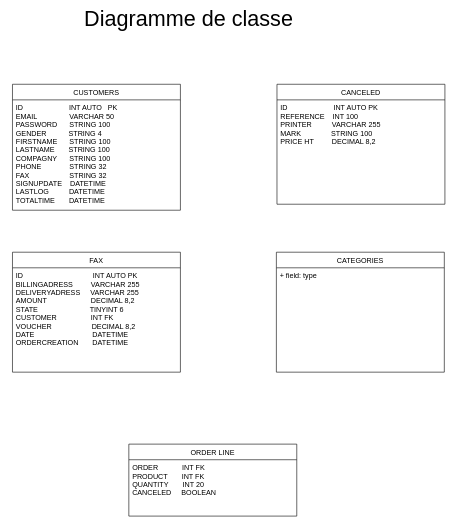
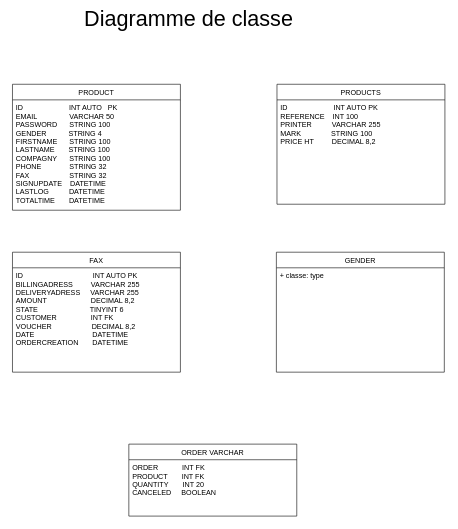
  <mxCell id="0" />
  <mxCell id="1" parent="0" />
  <mxCell id="2" value="&lt;font style=&quot;font-size: 36px&quot;&gt;Diagramme de classe&lt;/font&gt;" style="text;html=1;strokeColor=none;fillColor=none;align=center;verticalAlign=middle;whiteSpace=wrap;rounded=0;" vertex="1" parent="1"><mxGeometry x="119" y="20" width="390" height="20" as="geometry" /></mxCell>
- <mxCell id="3" value="CANCELED" style="swimlane;fontStyle=0;childLayout=stackLayout;horizontal=1;startSize=26;fillColor=none;horizontalStack=0;resizeParent=1;resizeParentMax=0;resizeLast=0;collapsible=1;marginBottom=0;" vertex="1" parent="1"><mxGeometry x="461" y="140" width="280" height="200" as="geometry" /></mxCell>
+ <mxCell id="3" value="PRODUCTS" style="swimlane;fontStyle=0;childLayout=stackLayout;horizontal=1;startSize=26;fillColor=none;horizontalStack=0;resizeParent=1;resizeParentMax=0;resizeLast=0;collapsible=1;marginBottom=0;" vertex="1" parent="1"><mxGeometry x="461" y="140" width="280" height="200" as="geometry" /></mxCell>
  <mxCell id="4" value="ID                       INT AUTO PK &#10;REFERENCE    INT 100&#10;PRINTER          VARCHAR 255&#10;MARK               STRING 100&#10;PRICE HT         DECIMAL 8,2" style="text;strokeColor=none;fillColor=none;align=left;verticalAlign=top;spacingLeft=4;spacingRight=4;overflow=hidden;rotatable=0;points=[[0,0.5],[1,0.5]];portConstraint=eastwest;" vertex="1" parent="3"><mxGeometry y="26" width="280" height="174" as="geometry" /></mxCell>
- <mxCell id="5" value="CUSTOMERS" style="swimlane;fontStyle=0;childLayout=stackLayout;horizontal=1;startSize=26;fillColor=none;horizontalStack=0;resizeParent=1;resizeParentMax=0;resizeLast=0;collapsible=1;marginBottom=0;" vertex="1" parent="1"><mxGeometry x="20" y="140" width="280" height="210" as="geometry" /></mxCell>
+ <mxCell id="5" value="PRODUCT" style="swimlane;fontStyle=0;childLayout=stackLayout;horizontal=1;startSize=26;fillColor=none;horizontalStack=0;resizeParent=1;resizeParentMax=0;resizeLast=0;collapsible=1;marginBottom=0;" vertex="1" parent="1"><mxGeometry x="20" y="140" width="280" height="210" as="geometry" /></mxCell>
  <mxCell id="6" value="ID                       INT AUTO   PK &#10;EMAIL                VARCHAR 50&#10;PASSWORD      STRING 100&#10;GENDER           STRING 4  &#10;FIRSTNAME      STRING 100&#10;LASTNAME       STRING 100&#10;COMPAGNY      STRING 100&#10;PHONE              STRING 32&#10;FAX                    STRING 32 &#10;SIGNUPDATE    DATETIME &#10;LASTLOG          DATETIME&#10;TOTALTIME       DATETIME" style="text;strokeColor=none;fillColor=none;align=left;verticalAlign=top;spacingLeft=4;spacingRight=4;overflow=hidden;rotatable=0;points=[[0,0.5],[1,0.5]];portConstraint=eastwest;" vertex="1" parent="5"><mxGeometry y="26" width="280" height="184" as="geometry" /></mxCell>
  <mxCell id="7" value="FAX" style="swimlane;fontStyle=0;childLayout=stackLayout;horizontal=1;startSize=26;fillColor=none;horizontalStack=0;resizeParent=1;resizeParentMax=0;resizeLast=0;collapsible=1;marginBottom=0;" vertex="1" parent="1"><mxGeometry x="20" y="420" width="280" height="200" as="geometry" /></mxCell>
  <mxCell id="8" value="ID                                   INT AUTO PK&#10;BILLINGADRESS         VARCHAR 255&#10;DELIVERYADRESS     VARCHAR 255&#10;AMOUNT                      DECIMAL 8,2&#10;STATE                          TINYINT 6&#10;CUSTOMER                 INT FK&#10;VOUCHER                    DECIMAL 8,2&#10;DATE                             DATETIME&#10;ORDERCREATION       DATETIME&#10;&#10;" style="text;strokeColor=none;fillColor=none;align=left;verticalAlign=top;spacingLeft=4;spacingRight=4;overflow=hidden;rotatable=0;points=[[0,0.5],[1,0.5]];portConstraint=eastwest;" vertex="1" parent="7"><mxGeometry y="26" width="280" height="174" as="geometry" /></mxCell>
- <mxCell id="9" value="CATEGORIES" style="swimlane;fontStyle=0;childLayout=stackLayout;horizontal=1;startSize=26;fillColor=none;horizontalStack=0;resizeParent=1;resizeParentMax=0;resizeLast=0;collapsible=1;marginBottom=0;" vertex="1" parent="1"><mxGeometry x="460" y="420" width="280" height="200" as="geometry" /></mxCell>
- <mxCell id="10" value="+ field: type" style="text;strokeColor=none;fillColor=none;align=left;verticalAlign=top;spacingLeft=4;spacingRight=4;overflow=hidden;rotatable=0;points=[[0,0.5],[1,0.5]];portConstraint=eastwest;" vertex="1" parent="9"><mxGeometry y="26" width="280" height="174" as="geometry" /></mxCell>
- <mxCell id="11" value="ORDER LINE" style="swimlane;fontStyle=0;childLayout=stackLayout;horizontal=1;startSize=26;fillColor=none;horizontalStack=0;resizeParent=1;resizeParentMax=0;resizeLast=0;collapsible=1;marginBottom=0;" vertex="1" parent="1"><mxGeometry x="214" y="740" width="280" height="120" as="geometry" /></mxCell>
+ <mxCell id="9" value="GENDER" style="swimlane;fontStyle=0;childLayout=stackLayout;horizontal=1;startSize=26;fillColor=none;horizontalStack=0;resizeParent=1;resizeParentMax=0;resizeLast=0;collapsible=1;marginBottom=0;" vertex="1" parent="1"><mxGeometry x="460" y="420" width="280" height="200" as="geometry" /></mxCell>
+ <mxCell id="10" value="+ classe: type" style="text;strokeColor=none;fillColor=none;align=left;verticalAlign=top;spacingLeft=4;spacingRight=4;overflow=hidden;rotatable=0;points=[[0,0.5],[1,0.5]];portConstraint=eastwest;" vertex="1" parent="9"><mxGeometry y="26" width="280" height="174" as="geometry" /></mxCell>
+ <mxCell id="11" value="ORDER VARCHAR" style="swimlane;fontStyle=0;childLayout=stackLayout;horizontal=1;startSize=26;fillColor=none;horizontalStack=0;resizeParent=1;resizeParentMax=0;resizeLast=0;collapsible=1;marginBottom=0;" vertex="1" parent="1"><mxGeometry x="214" y="740" width="280" height="120" as="geometry" /></mxCell>
  <mxCell id="12" value="ORDER            INT FK&#10;PRODUCT       INT FK&#10;QUANTITY       INT 20&#10;CANCELED     BOOLEAN" style="text;strokeColor=none;fillColor=none;align=left;verticalAlign=top;spacingLeft=4;spacingRight=4;overflow=hidden;rotatable=0;points=[[0,0.5],[1,0.5]];portConstraint=eastwest;" vertex="1" parent="11"><mxGeometry y="26" width="280" height="94" as="geometry" /></mxCell>
